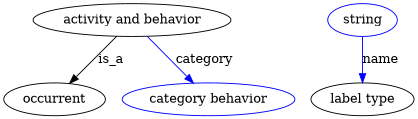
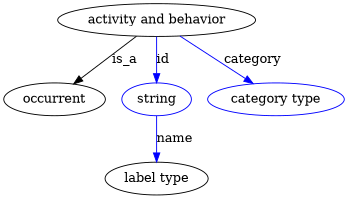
  digraph {
    edge [color=blue style=solid]
    n1 [height=0.5 label="activity and behavior" width=2.3651]
    occurrent [height=0.5 width=1.2277]
    n3 [color=blue height=0.5 label=string width=0.84854]
-   n4 [color=blue height=0.5 label="category behavior" width=1.6249]
+   n4 [color=blue height=0.5 label="category type" width=1.6249]
    n5 [color=black height=0.5 label="label type" width=1.2638]
    n1 -> occurrent [label=is_a color="" style=""]
+   n1 -> n3 [label=id]
    n1 -> n4 [label=category]
    n3 -> n5 [label=name]
  }
